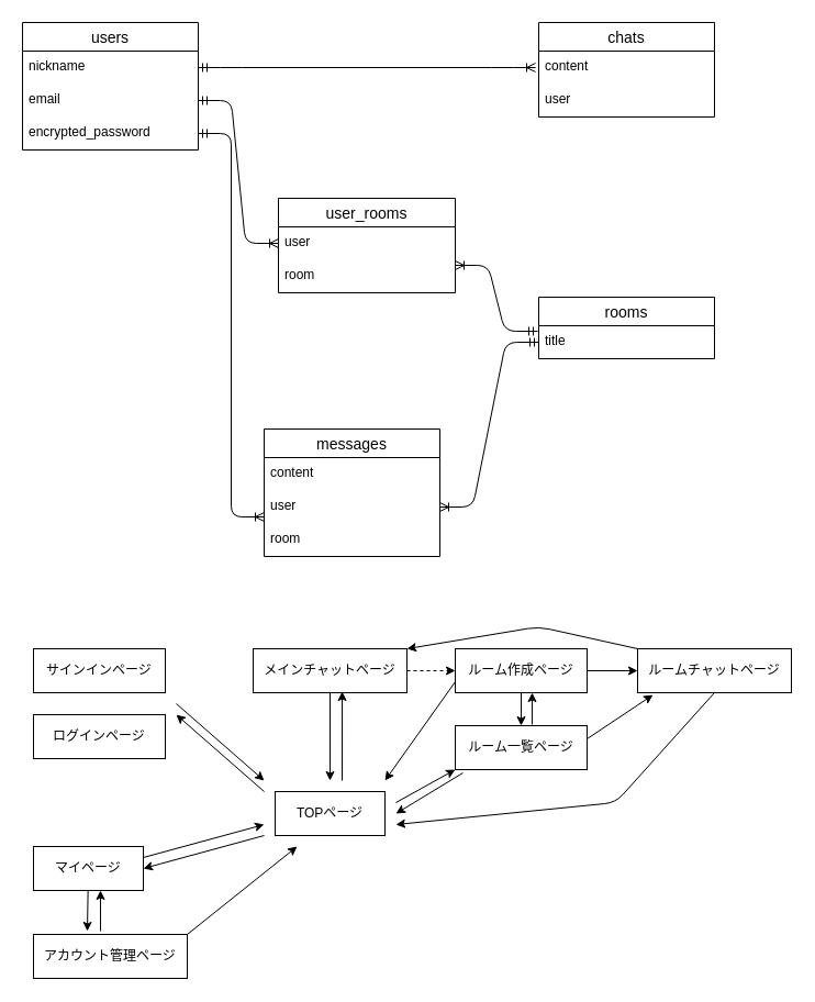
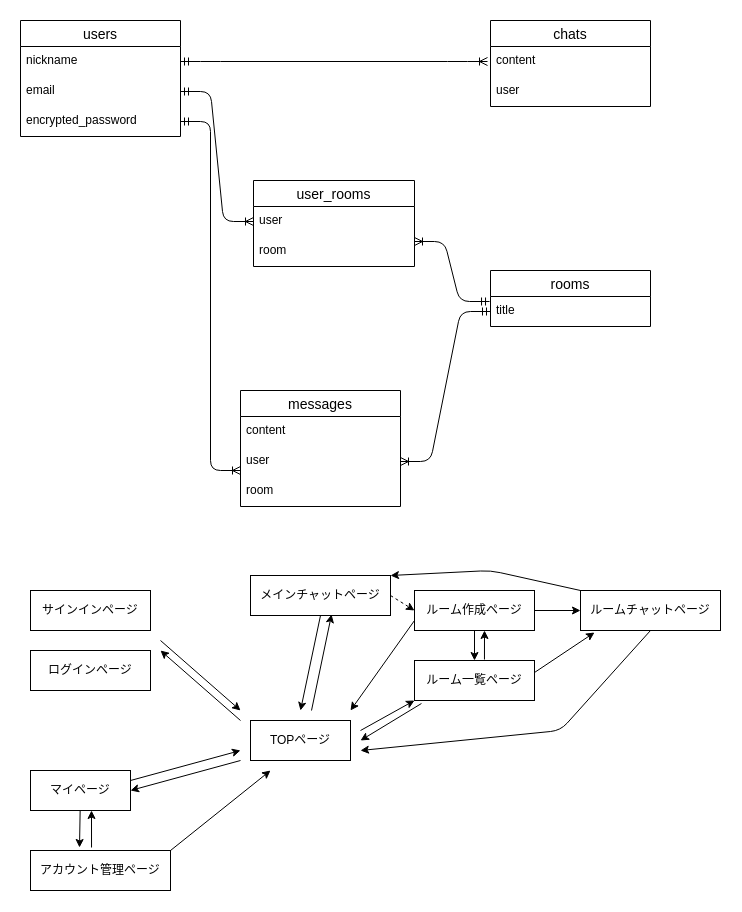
  <mxCell id="0" />
  <mxCell id="1" parent="0" />
  <mxCell id="2" value="users" style="swimlane;fontStyle=0;childLayout=stackLayout;horizontal=1;startSize=26;horizontalStack=0;resizeParent=1;resizeParentMax=0;resizeLast=0;collapsible=1;marginBottom=0;align=center;fontSize=14;" parent="1" vertex="1"><mxGeometry x="20" y="20" width="160" height="116" as="geometry" /></mxCell>
  <mxCell id="3" value="nickname" style="text;strokeColor=none;fillColor=none;spacingLeft=4;spacingRight=4;overflow=hidden;rotatable=0;points=[[0,0.5],[1,0.5]];portConstraint=eastwest;fontSize=12;" parent="2" vertex="1"><mxGeometry y="26" width="160" height="30" as="geometry" /></mxCell>
  <mxCell id="4" value="email" style="text;strokeColor=none;fillColor=none;spacingLeft=4;spacingRight=4;overflow=hidden;rotatable=0;points=[[0,0.5],[1,0.5]];portConstraint=eastwest;fontSize=12;" parent="2" vertex="1"><mxGeometry y="56" width="160" height="30" as="geometry" /></mxCell>
  <mxCell id="5" value="encrypted_password" style="text;strokeColor=none;fillColor=none;spacingLeft=4;spacingRight=4;overflow=hidden;rotatable=0;points=[[0,0.5],[1,0.5]];portConstraint=eastwest;fontSize=12;" parent="2" vertex="1"><mxGeometry y="86" width="160" height="30" as="geometry" /></mxCell>
  <mxCell id="6" value="user_rooms" style="swimlane;fontStyle=0;childLayout=stackLayout;horizontal=1;startSize=26;horizontalStack=0;resizeParent=1;resizeParentMax=0;resizeLast=0;collapsible=1;marginBottom=0;align=center;fontSize=14;" parent="1" vertex="1"><mxGeometry x="253" y="180" width="161" height="86" as="geometry" /></mxCell>
  <mxCell id="7" value="user" style="text;strokeColor=none;fillColor=none;spacingLeft=4;spacingRight=4;overflow=hidden;rotatable=0;points=[[0,0.5],[1,0.5]];portConstraint=eastwest;fontSize=12;" parent="6" vertex="1"><mxGeometry y="26" width="161" height="30" as="geometry" /></mxCell>
  <mxCell id="8" value="room" style="text;strokeColor=none;fillColor=none;spacingLeft=4;spacingRight=4;overflow=hidden;rotatable=0;points=[[0,0.5],[1,0.5]];portConstraint=eastwest;fontSize=12;" parent="6" vertex="1"><mxGeometry y="56" width="161" height="30" as="geometry" /></mxCell>
  <mxCell id="9" value="rooms" style="swimlane;fontStyle=0;childLayout=stackLayout;horizontal=1;startSize=26;horizontalStack=0;resizeParent=1;resizeParentMax=0;resizeLast=0;collapsible=1;marginBottom=0;align=center;fontSize=14;" parent="1" vertex="1"><mxGeometry x="490" y="270" width="160" height="56" as="geometry" /></mxCell>
  <mxCell id="10" value="title" style="text;strokeColor=none;fillColor=none;spacingLeft=4;spacingRight=4;overflow=hidden;rotatable=0;points=[[0,0.5],[1,0.5]];portConstraint=eastwest;fontSize=12;" parent="9" vertex="1"><mxGeometry y="26" width="160" height="30" as="geometry" /></mxCell>
  <mxCell id="11" value="chats" style="swimlane;fontStyle=0;childLayout=stackLayout;horizontal=1;startSize=26;horizontalStack=0;resizeParent=1;resizeParentMax=0;resizeLast=0;collapsible=1;marginBottom=0;align=center;fontSize=14;" parent="1" vertex="1"><mxGeometry x="490" y="20" width="160" height="86" as="geometry" /></mxCell>
  <mxCell id="12" value="content" style="text;strokeColor=none;fillColor=none;spacingLeft=4;spacingRight=4;overflow=hidden;rotatable=0;points=[[0,0.5],[1,0.5]];portConstraint=eastwest;fontSize=12;" parent="11" vertex="1"><mxGeometry y="26" width="160" height="30" as="geometry" /></mxCell>
  <mxCell id="13" value="user" style="text;strokeColor=none;fillColor=none;spacingLeft=4;spacingRight=4;overflow=hidden;rotatable=0;points=[[0,0.5],[1,0.5]];portConstraint=eastwest;fontSize=12;" parent="11" vertex="1"><mxGeometry y="56" width="160" height="30" as="geometry" /></mxCell>
  <mxCell id="14" value="" style="edgeStyle=entityRelationEdgeStyle;fontSize=12;html=1;endArrow=ERoneToMany;startArrow=ERmandOne;exitX=1;exitY=0.5;exitDx=0;exitDy=0;entryX=0;entryY=0.5;entryDx=0;entryDy=0;" parent="1" source="4" target="7" edge="1"><mxGeometry width="100" height="100" relative="1" as="geometry"><mxPoint x="300" y="280" as="sourcePoint" /><mxPoint x="400" y="180" as="targetPoint" /></mxGeometry></mxCell>
  <mxCell id="15" value="" style="edgeStyle=entityRelationEdgeStyle;fontSize=12;html=1;endArrow=ERoneToMany;startArrow=ERmandOne;entryX=1;entryY=0.167;entryDx=0;entryDy=0;entryPerimeter=0;exitX=-0.006;exitY=0.167;exitDx=0;exitDy=0;exitPerimeter=0;" parent="1" source="10" target="8" edge="1"><mxGeometry width="100" height="100" relative="1" as="geometry"><mxPoint x="490" y="341" as="sourcePoint" /><mxPoint x="400" y="180" as="targetPoint" /></mxGeometry></mxCell>
  <mxCell id="16" value="" style="edgeStyle=entityRelationEdgeStyle;fontSize=12;html=1;endArrow=ERoneToMany;startArrow=ERmandOne;exitX=1;exitY=0.5;exitDx=0;exitDy=0;" parent="1" source="3" edge="1"><mxGeometry width="100" height="100" relative="1" as="geometry"><mxPoint x="470" y="80" as="sourcePoint" /><mxPoint x="487" y="61" as="targetPoint" /></mxGeometry></mxCell>
  <mxCell id="17" value="messages" style="swimlane;fontStyle=0;childLayout=stackLayout;horizontal=1;startSize=26;horizontalStack=0;resizeParent=1;resizeParentMax=0;resizeLast=0;collapsible=1;marginBottom=0;align=center;fontSize=14;" parent="1" vertex="1"><mxGeometry x="240" y="390" width="160" height="116" as="geometry" /></mxCell>
  <mxCell id="18" value="content" style="text;strokeColor=none;fillColor=none;spacingLeft=4;spacingRight=4;overflow=hidden;rotatable=0;points=[[0,0.5],[1,0.5]];portConstraint=eastwest;fontSize=12;" parent="17" vertex="1"><mxGeometry y="26" width="160" height="30" as="geometry" /></mxCell>
  <mxCell id="19" value="user" style="text;strokeColor=none;fillColor=none;spacingLeft=4;spacingRight=4;overflow=hidden;rotatable=0;points=[[0,0.5],[1,0.5]];portConstraint=eastwest;fontSize=12;" parent="17" vertex="1"><mxGeometry y="56" width="160" height="30" as="geometry" /></mxCell>
  <mxCell id="20" value="room" style="text;strokeColor=none;fillColor=none;spacingLeft=4;spacingRight=4;overflow=hidden;rotatable=0;points=[[0,0.5],[1,0.5]];portConstraint=eastwest;fontSize=12;" parent="17" vertex="1"><mxGeometry y="86" width="160" height="30" as="geometry" /></mxCell>
  <mxCell id="21" value="" style="edgeStyle=entityRelationEdgeStyle;fontSize=12;html=1;endArrow=ERoneToMany;startArrow=ERmandOne;exitX=1;exitY=0.5;exitDx=0;exitDy=0;" parent="1" source="5" edge="1"><mxGeometry width="100" height="100" relative="1" as="geometry"><mxPoint x="100" y="210" as="sourcePoint" /><mxPoint x="240" y="470" as="targetPoint" /></mxGeometry></mxCell>
  <mxCell id="22" value="" style="edgeStyle=entityRelationEdgeStyle;fontSize=12;html=1;endArrow=ERoneToMany;startArrow=ERmandOne;exitX=0;exitY=0.5;exitDx=0;exitDy=0;entryX=1;entryY=0.5;entryDx=0;entryDy=0;" parent="1" source="10" target="19" edge="1"><mxGeometry width="100" height="100" relative="1" as="geometry"><mxPoint x="510" y="360" as="sourcePoint" /><mxPoint x="583" y="490" as="targetPoint" /></mxGeometry></mxCell>
  <mxCell id="23" value="TOPページ" style="whiteSpace=wrap;html=1;align=center;" vertex="1" parent="1"><mxGeometry x="250" y="720" width="100" height="40" as="geometry" /></mxCell>
- <mxCell id="24" value="メインチャットページ" style="whiteSpace=wrap;html=1;align=center;" vertex="1" parent="1"><mxGeometry x="230" y="590" width="140" height="40" as="geometry" /></mxCell>
+ <mxCell id="24" value="メインチャットページ" style="whiteSpace=wrap;html=1;align=center;" vertex="1" parent="1"><mxGeometry x="250" y="575" width="140" height="40" as="geometry" /></mxCell>
  <mxCell id="25" value="ルーム作成ページ" style="whiteSpace=wrap;html=1;align=center;" vertex="1" parent="1"><mxGeometry x="414" y="590" width="120" height="40" as="geometry" /></mxCell>
  <mxCell id="26" value="ルームチャットページ" style="whiteSpace=wrap;html=1;align=center;" vertex="1" parent="1"><mxGeometry x="580" y="590" width="140" height="40" as="geometry" /></mxCell>
  <mxCell id="27" value="ルーム一覧ページ" style="whiteSpace=wrap;html=1;align=center;" vertex="1" parent="1"><mxGeometry x="414" y="660" width="120" height="40" as="geometry" /></mxCell>
  <mxCell id="28" value="サインインページ" style="whiteSpace=wrap;html=1;align=center;" vertex="1" parent="1"><mxGeometry x="30" y="590" width="120" height="40" as="geometry" /></mxCell>
  <mxCell id="29" value="ログインページ" style="whiteSpace=wrap;html=1;align=center;" vertex="1" parent="1"><mxGeometry x="30" y="650" width="120" height="40" as="geometry" /></mxCell>
  <mxCell id="30" value="マイページ" style="whiteSpace=wrap;html=1;align=center;" vertex="1" parent="1"><mxGeometry x="30" y="770" width="100" height="40" as="geometry" /></mxCell>
  <mxCell id="31" value="アカウント管理ページ" style="whiteSpace=wrap;html=1;align=center;" vertex="1" parent="1"><mxGeometry x="30" y="850" width="140" height="40" as="geometry" /></mxCell>
  <mxCell id="32" value="" style="endArrow=classic;html=1;strokeWidth=1;" edge="1" parent="1"><mxGeometry width="50" height="50" relative="1" as="geometry"><mxPoint x="160" y="640" as="sourcePoint" /><mxPoint x="240" y="710" as="targetPoint" /></mxGeometry></mxCell>
  <mxCell id="33" value="" style="endArrow=classic;html=1;strokeWidth=1;" edge="1" parent="1"><mxGeometry width="50" height="50" relative="1" as="geometry"><mxPoint x="240" y="720" as="sourcePoint" /><mxPoint x="160" y="650" as="targetPoint" /></mxGeometry></mxCell>
  <mxCell id="34" value="" style="endArrow=classic;html=1;strokeWidth=1;exitX=0.5;exitY=1;exitDx=0;exitDy=0;" edge="1" parent="1" source="24"><mxGeometry width="50" height="50" relative="1" as="geometry"><mxPoint x="230" y="625" as="sourcePoint" /><mxPoint x="300" y="710" as="targetPoint" /></mxGeometry></mxCell>
  <mxCell id="35" value="" style="endArrow=classic;html=1;strokeWidth=1;entryX=0.579;entryY=0.975;entryDx=0;entryDy=0;entryPerimeter=0;" edge="1" parent="1" target="24"><mxGeometry width="50" height="50" relative="1" as="geometry"><mxPoint x="311" y="710" as="sourcePoint" /><mxPoint x="230" y="645" as="targetPoint" /></mxGeometry></mxCell>
  <mxCell id="36" value="" style="endArrow=classic;html=1;strokeWidth=1;exitX=1;exitY=0.25;exitDx=0;exitDy=0;" edge="1" parent="1" source="30"><mxGeometry width="50" height="50" relative="1" as="geometry"><mxPoint x="170" y="810" as="sourcePoint" /><mxPoint x="240" y="750" as="targetPoint" /></mxGeometry></mxCell>
  <mxCell id="37" value="" style="endArrow=classic;html=1;strokeWidth=1;entryX=1;entryY=0.5;entryDx=0;entryDy=0;" edge="1" parent="1" target="30"><mxGeometry width="50" height="50" relative="1" as="geometry"><mxPoint x="240" y="760" as="sourcePoint" /><mxPoint x="180" y="840" as="targetPoint" /></mxGeometry></mxCell>
  <mxCell id="38" value="" style="endArrow=classic;html=1;strokeWidth=1;exitX=0.436;exitY=-0.075;exitDx=0;exitDy=0;exitPerimeter=0;" edge="1" parent="1" source="31"><mxGeometry width="50" height="50" relative="1" as="geometry"><mxPoint x="130" y="850" as="sourcePoint" /><mxPoint x="91" y="810" as="targetPoint" /></mxGeometry></mxCell>
  <mxCell id="39" value="" style="endArrow=classic;html=1;strokeWidth=1;entryX=0.35;entryY=-0.075;entryDx=0;entryDy=0;entryPerimeter=0;" edge="1" parent="1" source="30" target="31"><mxGeometry width="50" height="50" relative="1" as="geometry"><mxPoint x="80" y="810" as="sourcePoint" /><mxPoint x="105" y="790" as="targetPoint" /></mxGeometry></mxCell>
  <mxCell id="40" value="" style="endArrow=classic;html=1;strokeWidth=1;exitX=1;exitY=0.5;exitDx=0;exitDy=0;entryX=0;entryY=0.5;entryDx=0;entryDy=0;dashed=1;" edge="1" parent="1" source="24" target="25"><mxGeometry width="50" height="50" relative="1" as="geometry"><mxPoint x="340" y="730" as="sourcePoint" /><mxPoint x="390" y="680" as="targetPoint" /></mxGeometry></mxCell>
  <mxCell id="41" value="" style="endArrow=classic;html=1;strokeWidth=1;exitX=0;exitY=0.75;exitDx=0;exitDy=0;" edge="1" parent="1" source="25"><mxGeometry width="50" height="50" relative="1" as="geometry"><mxPoint x="340" y="730" as="sourcePoint" /><mxPoint x="350" y="710" as="targetPoint" /></mxGeometry></mxCell>
  <mxCell id="42" value="" style="endArrow=classic;html=1;strokeWidth=1;entryX=0;entryY=1;entryDx=0;entryDy=0;" edge="1" parent="1" target="27"><mxGeometry width="50" height="50" relative="1" as="geometry"><mxPoint x="360" y="730" as="sourcePoint" /><mxPoint x="410" y="690" as="targetPoint" /></mxGeometry></mxCell>
  <mxCell id="43" value="" style="endArrow=classic;html=1;strokeWidth=1;" edge="1" parent="1" source="25" target="27"><mxGeometry width="50" height="50" relative="1" as="geometry"><mxPoint x="340" y="730" as="sourcePoint" /><mxPoint x="390" y="680" as="targetPoint" /></mxGeometry></mxCell>
  <mxCell id="44" value="" style="endArrow=classic;html=1;strokeWidth=1;exitX=0.058;exitY=1.075;exitDx=0;exitDy=0;exitPerimeter=0;" edge="1" parent="1" source="27"><mxGeometry width="50" height="50" relative="1" as="geometry"><mxPoint x="430" y="710" as="sourcePoint" /><mxPoint x="360" y="740" as="targetPoint" /></mxGeometry></mxCell>
  <mxCell id="45" value="" style="endArrow=classic;html=1;strokeWidth=1;" edge="1" parent="1"><mxGeometry width="50" height="50" relative="1" as="geometry"><mxPoint x="170" y="850" as="sourcePoint" /><mxPoint x="270" y="770" as="targetPoint" /></mxGeometry></mxCell>
  <mxCell id="46" value="" style="endArrow=classic;html=1;strokeWidth=1;exitX=1;exitY=0.5;exitDx=0;exitDy=0;" edge="1" parent="1" source="25" target="26"><mxGeometry width="50" height="50" relative="1" as="geometry"><mxPoint x="540" y="610" as="sourcePoint" /><mxPoint x="580" y="610" as="targetPoint" /></mxGeometry></mxCell>
  <mxCell id="47" value="" style="endArrow=classic;html=1;strokeWidth=1;exitX=0;exitY=0;exitDx=0;exitDy=0;entryX=1;entryY=0;entryDx=0;entryDy=0;" edge="1" parent="1" source="26" target="24"><mxGeometry width="50" height="50" relative="1" as="geometry"><mxPoint x="340" y="730" as="sourcePoint" /><mxPoint x="390" y="680" as="targetPoint" /><Array as="points"><mxPoint x="490" y="570" /></Array></mxGeometry></mxCell>
  <mxCell id="48" value="" style="endArrow=classic;html=1;strokeWidth=1;" edge="1" parent="1"><mxGeometry width="50" height="50" relative="1" as="geometry"><mxPoint x="534" y="672" as="sourcePoint" /><mxPoint x="594" y="632" as="targetPoint" /></mxGeometry></mxCell>
  <mxCell id="49" value="" style="endArrow=classic;html=1;strokeWidth=1;exitX=0.583;exitY=-0.025;exitDx=0;exitDy=0;exitPerimeter=0;" edge="1" parent="1" source="27"><mxGeometry width="50" height="50" relative="1" as="geometry"><mxPoint x="483" y="650" as="sourcePoint" /><mxPoint x="484" y="630" as="targetPoint" /></mxGeometry></mxCell>
  <mxCell id="50" value="" style="endArrow=classic;html=1;strokeWidth=1;exitX=0.5;exitY=1;exitDx=0;exitDy=0;" edge="1" parent="1" source="26"><mxGeometry width="50" height="50" relative="1" as="geometry"><mxPoint x="534" y="770" as="sourcePoint" /><mxPoint x="360" y="750" as="targetPoint" /><Array as="points"><mxPoint x="560" y="730" /></Array></mxGeometry></mxCell>
